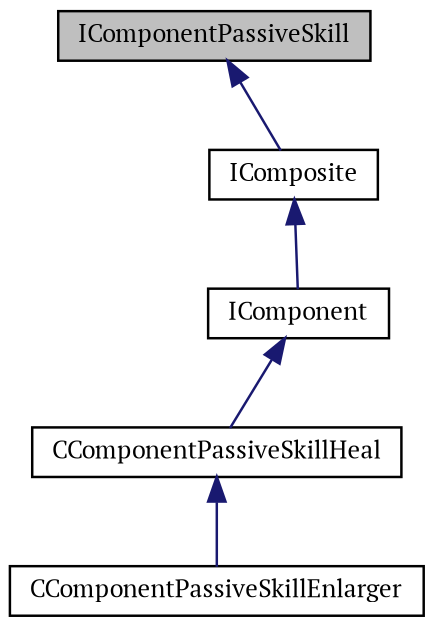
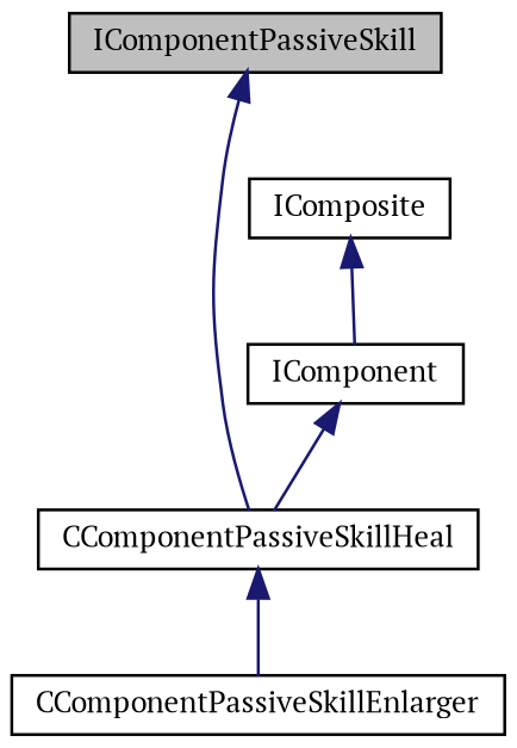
  digraph {
    fontname="PT Serif"
    node [color=black fillcolor=white fontname="PT Serif" fontsize=10 shape=record style=filled]
    edge [color=midnightblue dir=back fontname="PT Serif" fontsize=10 labelfontname=Helvetica labelfontsize=10 style=solid]
    n1 [fillcolor=grey75 fontcolor=black height=0.2 label=IComponentPassiveSkill width=0.4]
    n2 [height=0.2 label=CComponentPassiveSkillHeal width=0.4]
    n3 [height=0.2 label=CComponentPassiveSkillEnlarger width=0.4]
    n4 [height=0.2 label=IComponent width=0.4]
    n5 [height=0.2 label=IComposite width=0.4]
-   n1 -> n5
+   n1 -> n2
    n2 -> n3
    n4 -> n2
    n5 -> n4
  }
